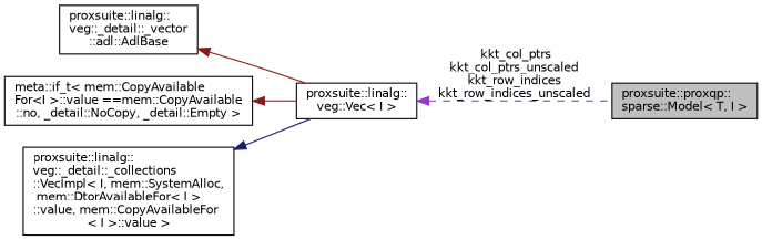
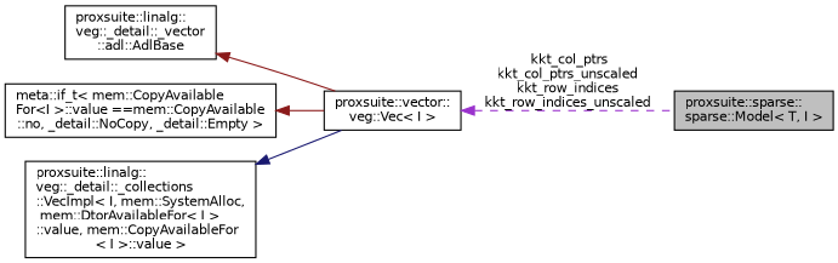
  digraph {
    rankdir=LR
    node [color=black fontname=Helvetica fontsize=10 shape=record]
    edge [color=firebrick4 dir=back fontname=Helvetica fontsize=10 labelfontname=Helvetica labelfontsize=10 style=solid]
-   n1 [fillcolor=grey75 fontcolor=black height=0.2 label="proxsuite::proxqp::\lsparse::Model\< T, I \>" style=filled width=0.4]
-   n2 [height=0.2 label="proxsuite::linalg::\lveg::Vec\< I \>" width=0.4]
+   n1 [fillcolor=grey75 fontcolor=black height=0.2 label="proxsuite::sparse::\lsparse::Model\< T, I \>" style=filled width=0.4]
+   n2 [height=0.2 label="proxsuite::vector::\lveg::Vec\< I \>" width=0.4]
    n3 [height=0.2 label="proxsuite::linalg::\lveg::_detail::_vector\l::adl::AdlBase" width=0.4]
    n4 [height=0.2 label="meta::if_t\< mem::CopyAvailable\lFor\<I \>::value ==mem::CopyAvailable\l::no, _detail::NoCopy, _detail::Empty \>" width=0.4]
    n5 [height=0.2 label="proxsuite::linalg::\lveg::_detail::_collections\l::VecImpl\< I, mem::SystemAlloc,\l mem::DtorAvailableFor\< I \>\l::value, mem::CopyAvailableFor\l\< I \>::value \>" width=0.4]
    n2 -> n1 [color=darkorchid3 label=" kkt_col_ptrs\nkkt_col_ptrs_unscaled\nkkt_row_indices\nkkt_row_indices_unscaled" style=dashed]
    n3 -> n2
    n4 -> n2
    n5 -> n2 [color=midnightblue]
  }
